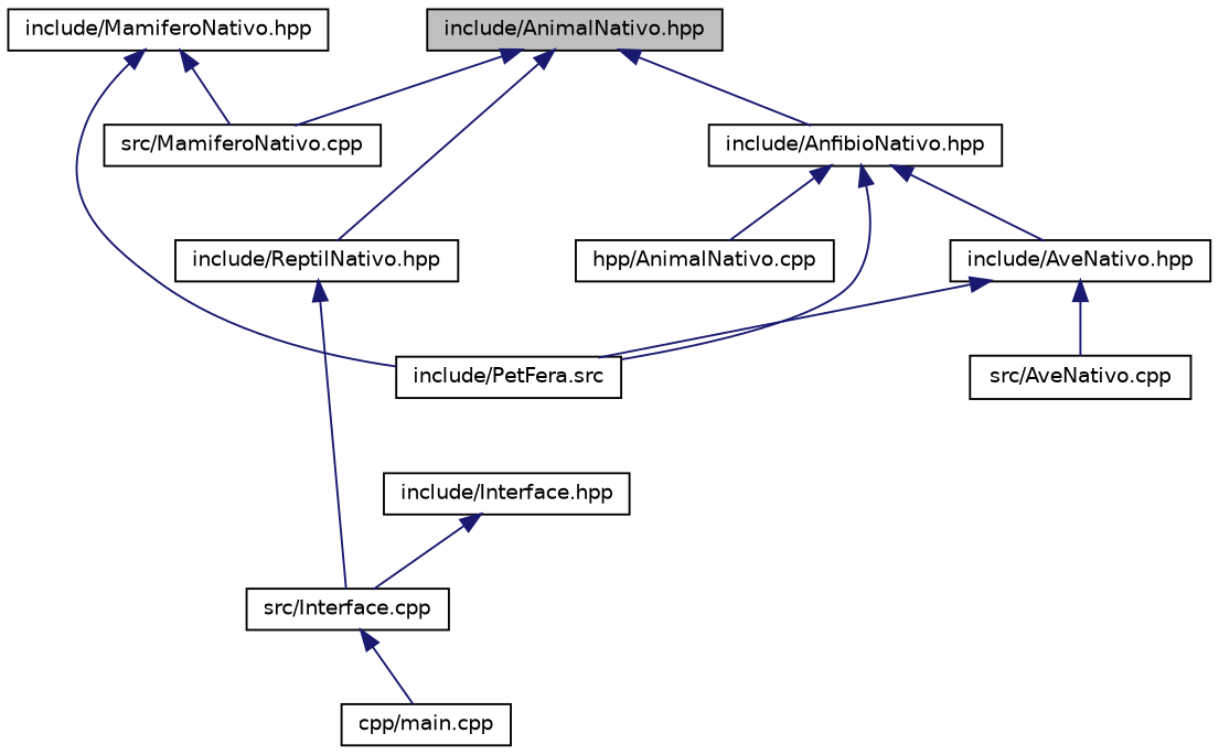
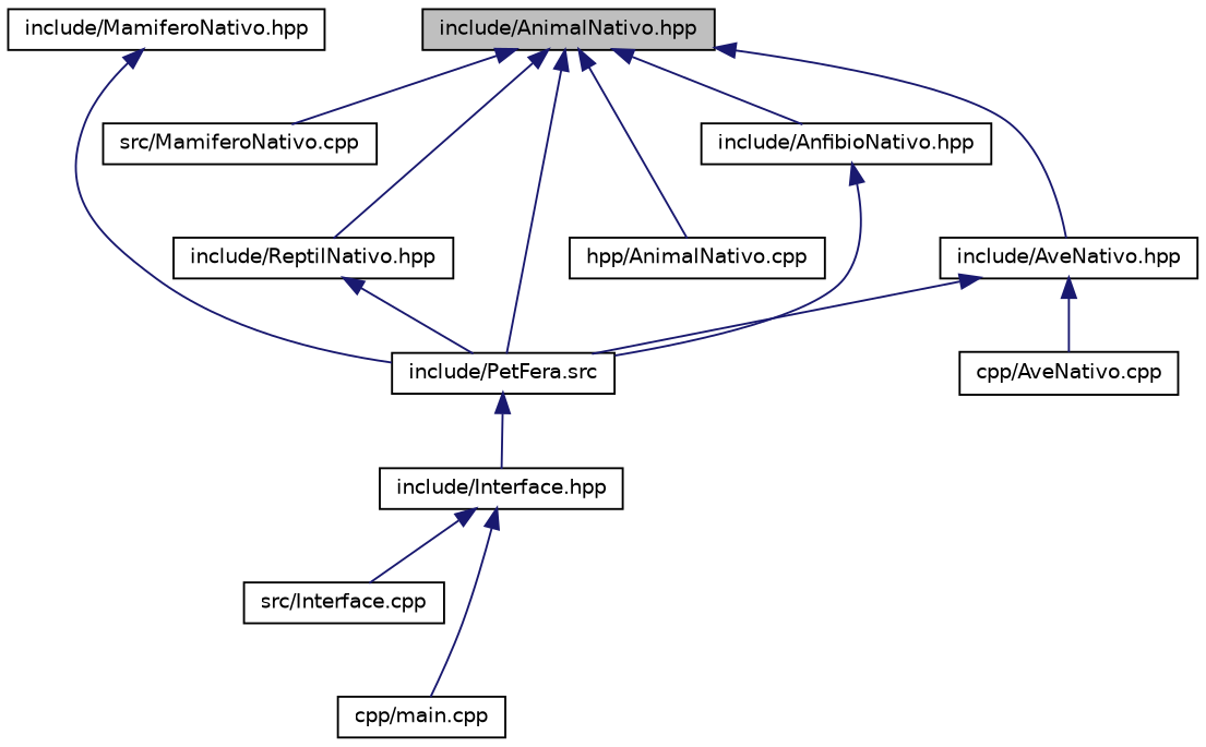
  digraph {
    node [color=black fillcolor=white fontname=Helvetica fontsize=10 shape=record style=filled]
    edge [color=midnightblue dir=back fontname=Helvetica fontsize=10 labelfontname=Helvetica labelfontsize=10 style=solid]
    n1 [fillcolor=grey75 fontcolor=black height=0.2 label="include/AnimalNativo.hpp" width=0.4]
    n2 [height=0.2 label="include/AnfibioNativo.hpp" width=0.4]
    n3 [height=0.2 label="include/PetFera.src" width=0.4]
    n4 [height=0.2 label="include/AveNativo.hpp" width=0.4]
    n5 [height=0.2 label="include/ReptilNativo.hpp" width=0.4]
    n6 [height=0.2 label="hpp/AnimalNativo.cpp" width=0.4]
    n7 [height=0.2 label="src/MamiferoNativo.cpp" width=0.4]
    n8 [height=0.2 label="include/Interface.hpp" width=0.4]
-   n9 [height=0.2 label="src/AveNativo.cpp" width=0.4]
+   n9 [height=0.2 label="cpp/AveNativo.cpp" width=0.4]
    n10 [height=0.2 label="include/MamiferoNativo.hpp" width=0.4]
    n11 [height=0.2 label="src/Interface.cpp" width=0.4]
    n12 [height=0.2 label="cpp/main.cpp" width=0.4]
    n1 -> n2
-   n2 -> n4
+   n1 -> n3
+   n1 -> n4
    n1 -> n5
-   n2 -> n6
+   n1 -> n6
    n1 -> n7
    n2 -> n3
+   n3 -> n8
    n4 -> n3
    n4 -> n9
-   n5 -> n11
+   n5 -> n3
    n8 -> n11
-   n11 -> n12
+   n8 -> n12
    n10 -> n3
-   n10 -> n7
  }
